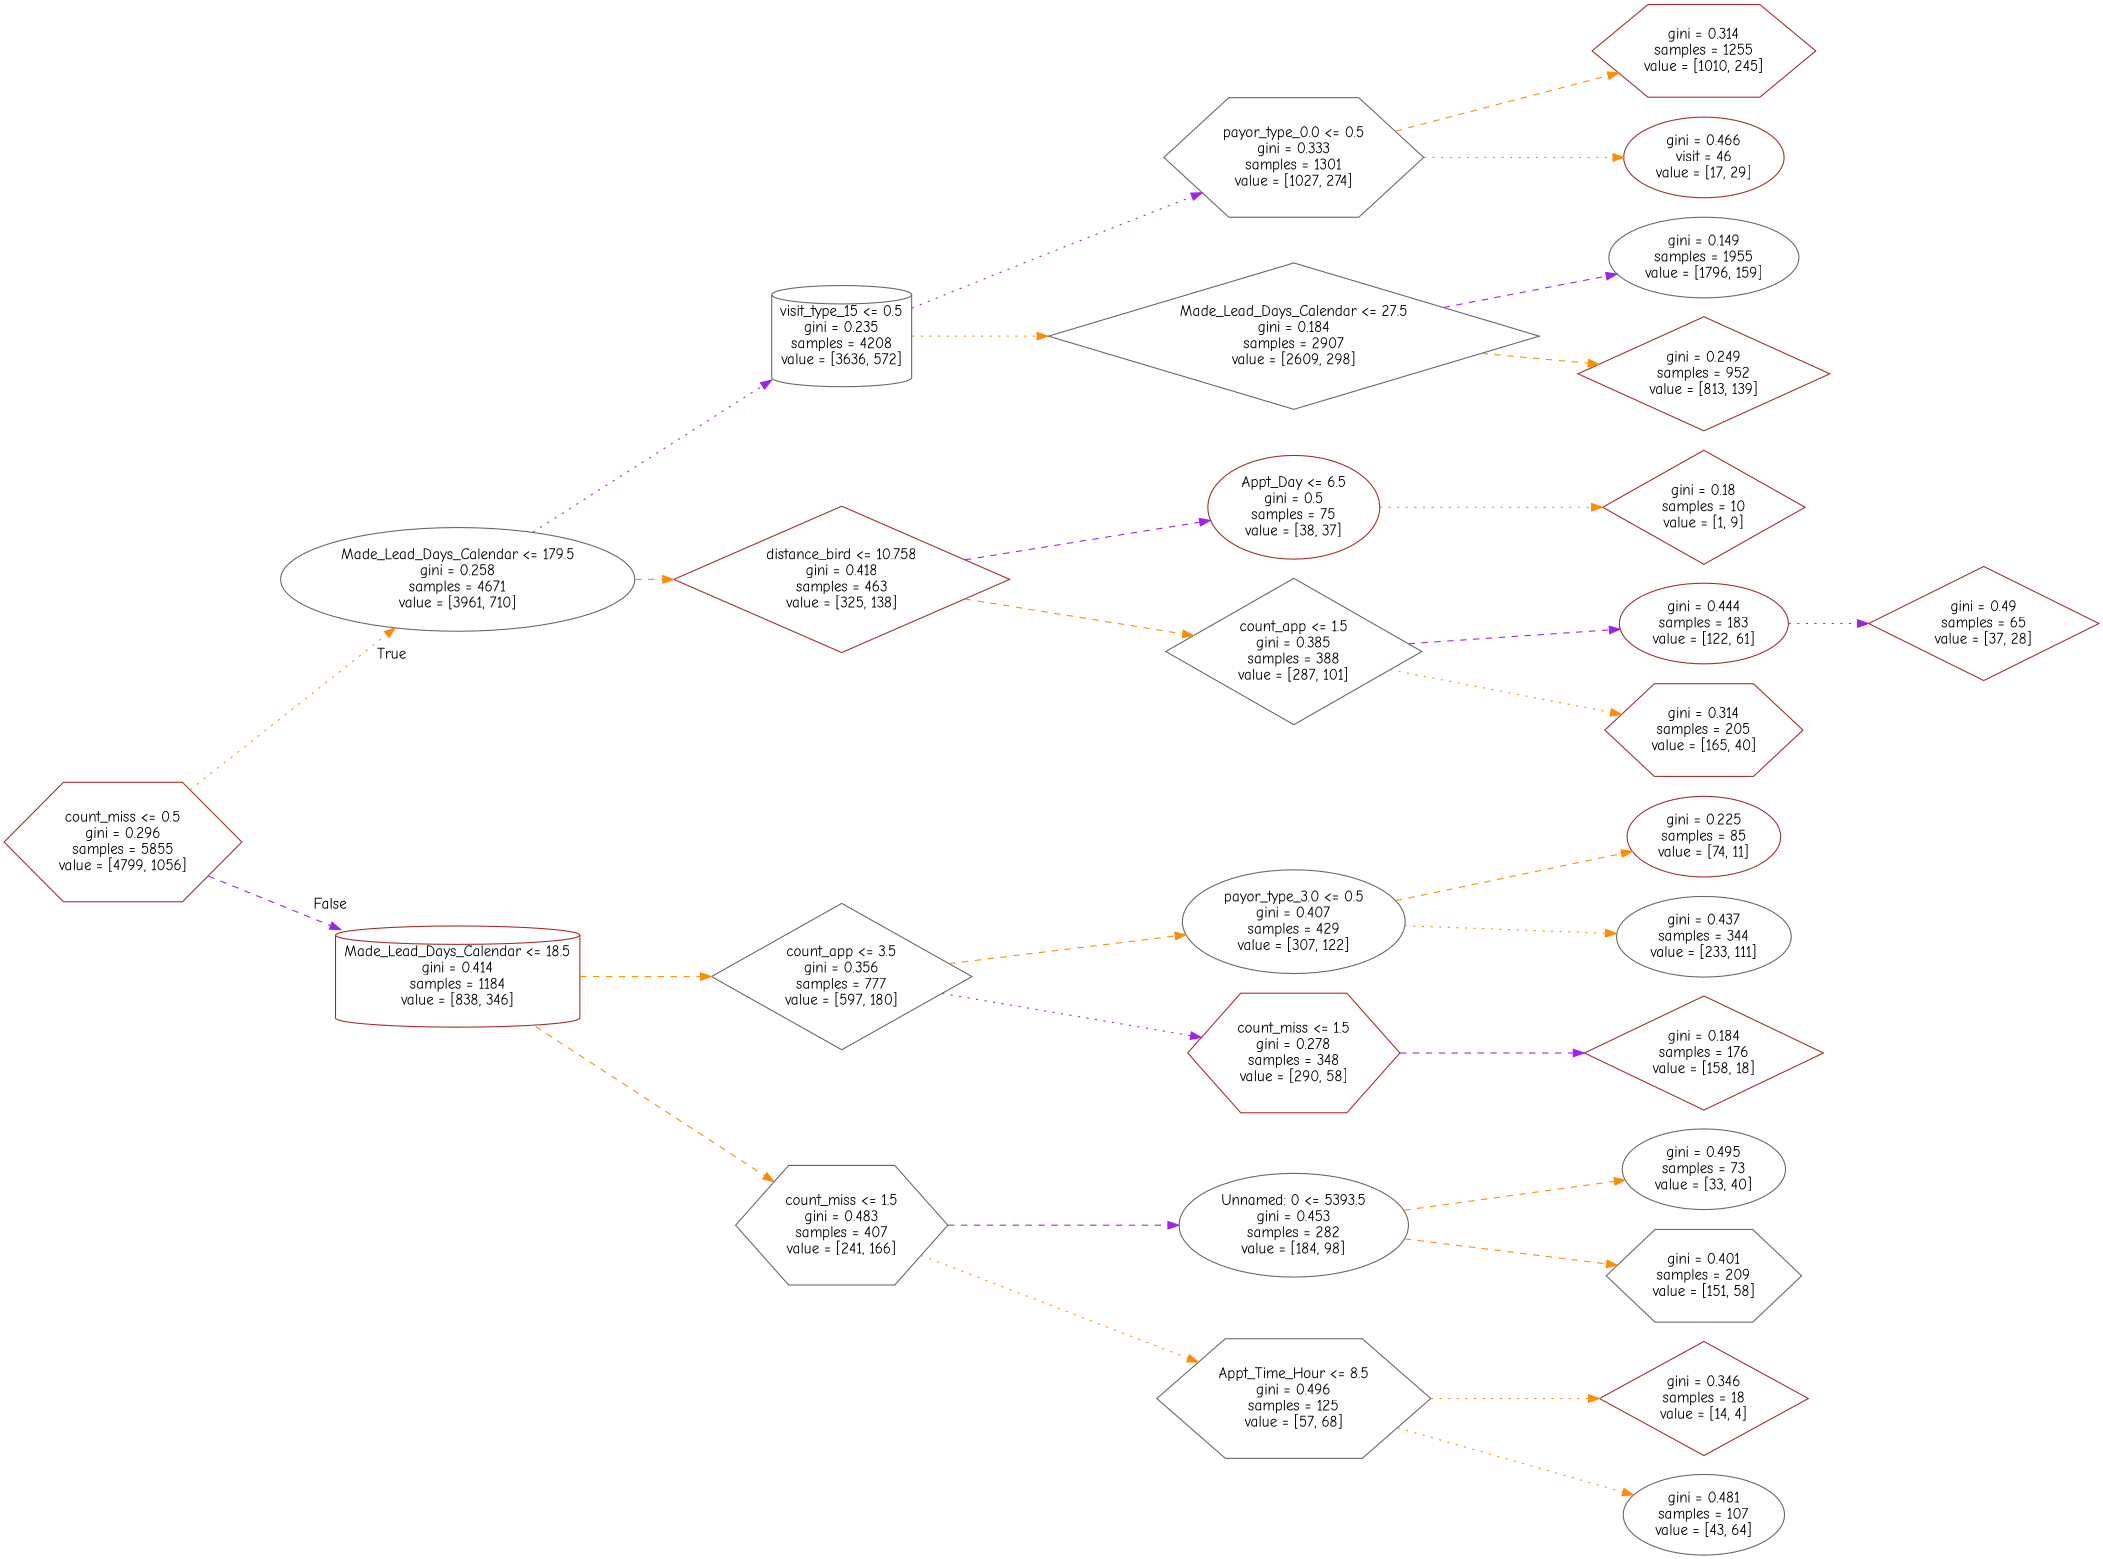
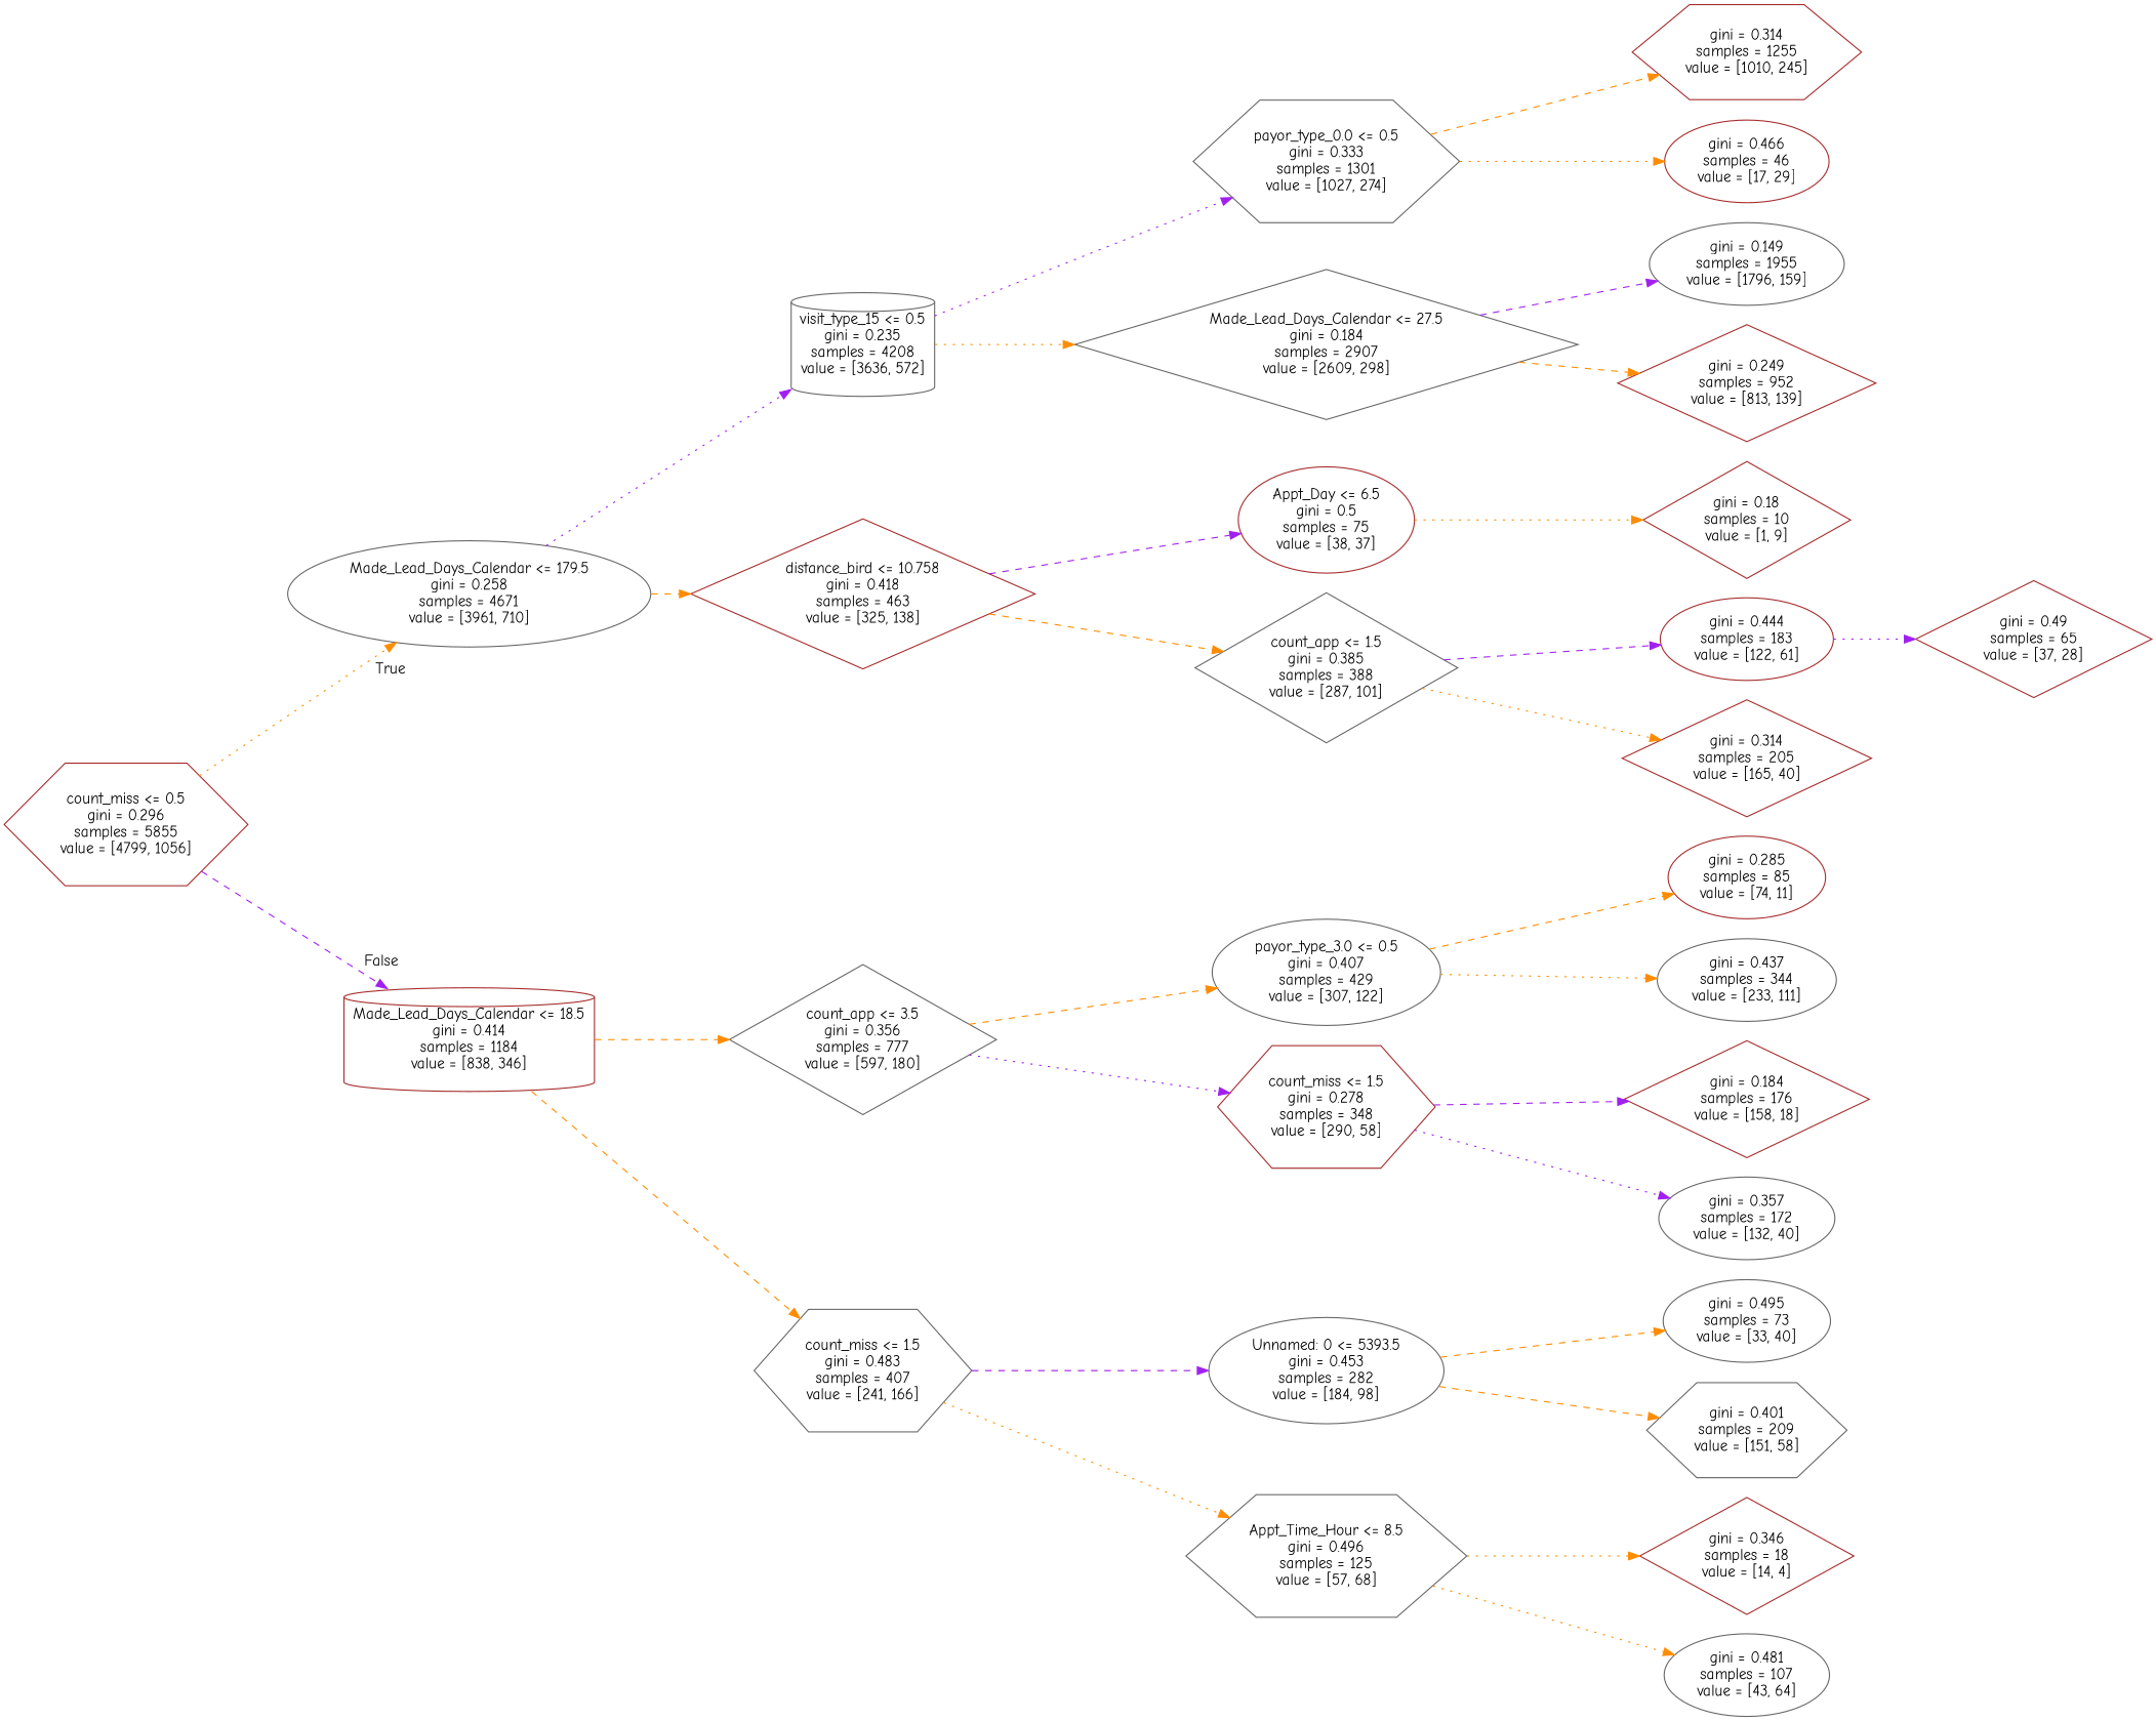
  digraph {
    fontname="Comic Neue"
    rankdir=LR
    node [color=gray40 fontname="Comic Neue" shape=ellipse]
    edge [color=darkorange fontname="Comic Neue" style=dashed]
    n1 [color=brown label="count_miss <= 0.5\ngini = 0.296\nsamples = 5855\nvalue = [4799, 1056]" shape=hexagon]
    n2 [label="Made_Lead_Days_Calendar <= 179.5\ngini = 0.258\nsamples = 4671\nvalue = [3961, 710]"]
    n3 [color=brown label="Made_Lead_Days_Calendar <= 18.5\ngini = 0.414\nsamples = 1184\nvalue = [838, 346]" shape=cylinder]
    n4 [label="visit_type_15 <= 0.5\ngini = 0.235\nsamples = 4208\nvalue = [3636, 572]" shape=cylinder]
    n5 [color=brown label="distance_bird <= 10.758\ngini = 0.418\nsamples = 463\nvalue = [325, 138]" shape=diamond]
    n6 [label="count_app <= 3.5\ngini = 0.356\nsamples = 777\nvalue = [597, 180]" shape=diamond]
    n7 [label="count_miss <= 1.5\ngini = 0.483\nsamples = 407\nvalue = [241, 166]" shape=hexagon]
    n8 [label="payor_type_0.0 <= 0.5\ngini = 0.333\nsamples = 1301\nvalue = [1027, 274]" shape=hexagon]
    n9 [label="Made_Lead_Days_Calendar <= 27.5\ngini = 0.184\nsamples = 2907\nvalue = [2609, 298]" shape=diamond]
    n10 [color=brown label="Appt_Day <= 6.5\ngini = 0.5\nsamples = 75\nvalue = [38, 37]"]
    n11 [label="count_app <= 1.5\ngini = 0.385\nsamples = 388\nvalue = [287, 101]" shape=diamond]
    n12 [color=brown label="gini = 0.314\nsamples = 1255\nvalue = [1010, 245]" shape=hexagon]
-   n13 [color=brown label="gini = 0.466\nvisit = 46\nvalue = [17, 29]"]
+   n13 [color=brown label="gini = 0.466\nsamples = 46\nvalue = [17, 29]"]
    n14 [label="gini = 0.149\nsamples = 1955\nvalue = [1796, 159]"]
    n15 [color=brown label="gini = 0.249\nsamples = 952\nvalue = [813, 139]" shape=diamond]
    n16 [color=brown label="gini = 0.18\nsamples = 10\nvalue = [1, 9]" shape=diamond]
    n17 [color=brown label="gini = 0.444\nsamples = 183\nvalue = [122, 61]"]
-   n18 [color=brown label="gini = 0.314\nsamples = 205\nvalue = [165, 40]" shape=hexagon]
+   n18 [color=brown label="gini = 0.314\nsamples = 205\nvalue = [165, 40]" shape=diamond]
    n19 [color=brown label="gini = 0.49\nsamples = 65\nvalue = [37, 28]" shape=diamond]
    n20 [label="payor_type_3.0 <= 0.5\ngini = 0.407\nsamples = 429\nvalue = [307, 122]"]
    n21 [color=brown label="count_miss <= 1.5\ngini = 0.278\nsamples = 348\nvalue = [290, 58]" shape=hexagon]
    n22 [label="Unnamed: 0 <= 5393.5\ngini = 0.453\nsamples = 282\nvalue = [184, 98]"]
    n23 [label="Appt_Time_Hour <= 8.5\ngini = 0.496\nsamples = 125\nvalue = [57, 68]" shape=hexagon]
-   n24 [color=brown label="gini = 0.225\nsamples = 85\nvalue = [74, 11]"]
+   n24 [color=brown label="gini = 0.285\nsamples = 85\nvalue = [74, 11]"]
    n25 [label="gini = 0.437\nsamples = 344\nvalue = [233, 111]"]
    n26 [color=brown label="gini = 0.184\nsamples = 176\nvalue = [158, 18]" shape=diamond]
+   n27 [label="gini = 0.357\nsamples = 172\nvalue = [132, 40]"]
    n28 [label="gini = 0.495\nsamples = 73\nvalue = [33, 40]"]
    n29 [label="gini = 0.401\nsamples = 209\nvalue = [151, 58]" shape=hexagon]
    n30 [color=brown label="gini = 0.346\nsamples = 18\nvalue = [14, 4]" shape=diamond]
    n31 [label="gini = 0.481\nsamples = 107\nvalue = [43, 64]"]
    n1 -> n2 [headlabel=True labelangle=45 labeldistance=2.5 style=dotted]
    n1 -> n3 [color=purple headlabel=False labelangle=-45 labeldistance=2.5]
    n2 -> n4 [color=purple style=dotted]
    n2 -> n5
    n3 -> n6
    n3 -> n7
    n4 -> n8 [color=purple style=dotted]
    n4 -> n9 [style=dotted]
    n5 -> n10 [color=purple]
    n5 -> n11
    n6 -> n20
    n6 -> n21 [color=purple style=dotted]
    n7 -> n22 [color=purple]
    n7 -> n23 [style=dotted]
    n8 -> n12
    n8 -> n13 [style=dotted]
    n9 -> n14 [color=purple]
    n9 -> n15
    n10 -> n16 [style=dotted]
    n11 -> n17 [color=purple]
    n11 -> n18 [style=dotted]
    n17 -> n19 [color=purple style=dotted]
    n20 -> n24
    n20 -> n25 [style=dotted]
    n21 -> n26 [color=purple]
+   n21 -> n27 [color=purple style=dotted]
    n22 -> n28
    n22 -> n29
    n23 -> n30 [style=dotted]
    n23 -> n31 [style=dotted]
  }
